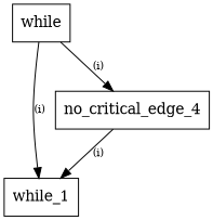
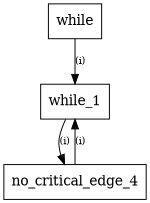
  digraph {
    node [shape=box]
    edge [fontsize="10pt"]
    n1 [label=while]
    n2 [label=while_1]
    n3 [label=no_critical_edge_4]
    subgraph sub_1 {
      n1
      n2
      n3
    }
    n1 -> n2 [label="(i)"]
-   n1 -> n3 [label="(i)"]
+   n2 -> n3 [label="(i)"]
    n3 -> n2 [label="(i)"]
  }
